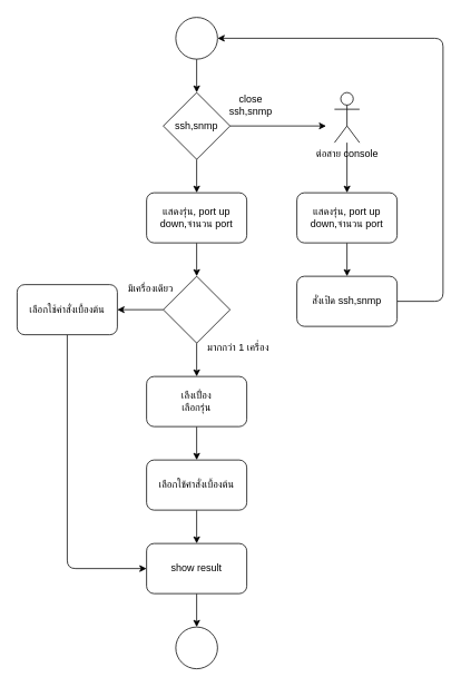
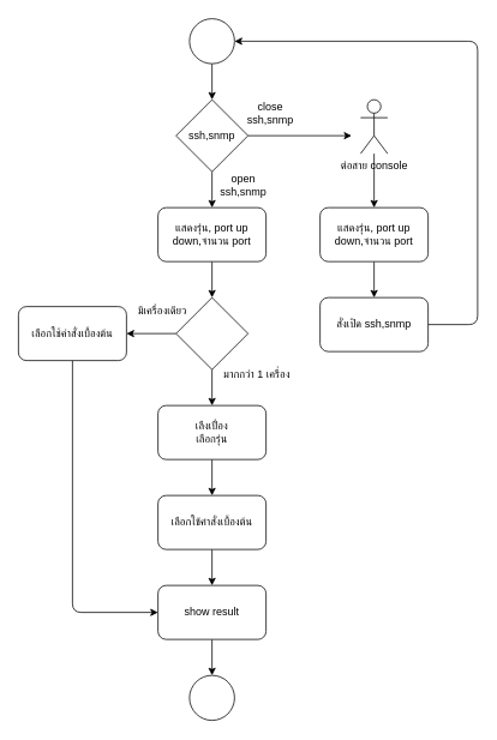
  <mxCell id="0" />
  <mxCell id="1" parent="0" />
  <mxCell id="2" style="edgeStyle=none;html=1;entryX=0.5;entryY=0;entryDx=0;entryDy=0;" edge="1" parent="1" source="3" target="6"><mxGeometry relative="1" as="geometry" /></mxCell>
  <mxCell id="3" value="" style="ellipse;whiteSpace=wrap;html=1;aspect=fixed;" vertex="1" parent="1"><mxGeometry x="210" y="20" width="50" height="50" as="geometry" /></mxCell>
  <mxCell id="4" style="edgeStyle=none;html=1;entryX=0.5;entryY=0;entryDx=0;entryDy=0;" edge="1" parent="1" source="6" target="8"><mxGeometry relative="1" as="geometry" /></mxCell>
  <mxCell id="5" style="edgeStyle=none;html=1;" edge="1" parent="1" source="6"><mxGeometry relative="1" as="geometry"><mxPoint x="390" y="150" as="targetPoint" /></mxGeometry></mxCell>
  <mxCell id="6" value="ssh,snmp" style="rhombus;whiteSpace=wrap;html=1;" vertex="1" parent="1"><mxGeometry x="195" y="110" width="80" height="80" as="geometry" /></mxCell>
  <mxCell id="7" style="edgeStyle=none;html=1;entryX=0.5;entryY=0;entryDx=0;entryDy=0;" edge="1" parent="1" source="8"><mxGeometry relative="1" as="geometry"><mxPoint x="235" y="330" as="targetPoint" /></mxGeometry></mxCell>
  <mxCell id="8" value="แสดงรุ่น, port up down,จำนวน port" style="rounded=1;whiteSpace=wrap;html=1;" vertex="1" parent="1"><mxGeometry x="175" y="230" width="120" height="60" as="geometry" /></mxCell>
  <mxCell id="9" style="edgeStyle=none;html=1;entryX=0.5;entryY=0;entryDx=0;entryDy=0;" edge="1" parent="1" source="10" target="16"><mxGeometry relative="1" as="geometry" /></mxCell>
  <mxCell id="10" value="แสดงรุ่น, port up down,จำนวน port" style="rounded=1;whiteSpace=wrap;html=1;" vertex="1" parent="1"><mxGeometry x="355" y="230" width="120" height="60" as="geometry" /></mxCell>
+ <mxCell id="11" value="open ssh,snmp" style="text;html=1;strokeColor=none;fillColor=none;align=center;verticalAlign=middle;whiteSpace=wrap;rounded=0;" vertex="1" parent="1"><mxGeometry x="240" y="190" width="60" height="30" as="geometry" /></mxCell>
  <mxCell id="12" value="close ssh,snmp" style="text;html=1;strokeColor=none;fillColor=none;align=center;verticalAlign=middle;whiteSpace=wrap;rounded=0;" vertex="1" parent="1"><mxGeometry x="270" y="110" width="60" height="30" as="geometry" /></mxCell>
  <mxCell id="13" style="edgeStyle=none;html=1;entryX=0.5;entryY=0;entryDx=0;entryDy=0;" edge="1" parent="1" source="14" target="10"><mxGeometry relative="1" as="geometry" /></mxCell>
  <mxCell id="14" value="ต่อสาย console" style="shape=umlActor;verticalLabelPosition=bottom;verticalAlign=top;html=1;outlineConnect=0;" vertex="1" parent="1"><mxGeometry x="400" y="110" width="30" height="60" as="geometry" /></mxCell>
  <mxCell id="15" style="edgeStyle=none;html=1;entryX=1;entryY=0.5;entryDx=0;entryDy=0;" edge="1" parent="1" source="16" target="3"><mxGeometry relative="1" as="geometry"><mxPoint x="530" y="40" as="targetPoint" /><Array as="points"><mxPoint x="530" y="360" /><mxPoint x="530" y="45" /></Array></mxGeometry></mxCell>
  <mxCell id="16" value="สั่งเปิด ssh,snmp" style="rounded=1;whiteSpace=wrap;html=1;" vertex="1" parent="1"><mxGeometry x="355" y="330" width="120" height="60" as="geometry" /></mxCell>
  <mxCell id="17" style="edgeStyle=none;html=1;entryX=0.5;entryY=0;entryDx=0;entryDy=0;" edge="1" parent="1" source="19" target="21"><mxGeometry relative="1" as="geometry" /></mxCell>
  <mxCell id="18" value="" style="edgeStyle=none;html=1;" edge="1" parent="1" source="19" target="23"><mxGeometry relative="1" as="geometry" /></mxCell>
  <mxCell id="19" value="" style="rhombus;whiteSpace=wrap;html=1;" vertex="1" parent="1"><mxGeometry x="195" y="330" width="80" height="80" as="geometry" /></mxCell>
  <mxCell id="20" value="" style="edgeStyle=none;html=1;" edge="1" parent="1" source="21" target="27"><mxGeometry relative="1" as="geometry" /></mxCell>
  <mxCell id="21" value="เลืงเปื่อง&lt;br&gt;เลือกรุ่น" style="rounded=1;whiteSpace=wrap;html=1;" vertex="1" parent="1"><mxGeometry x="175" y="450" width="120" height="60" as="geometry" /></mxCell>
  <mxCell id="22" style="edgeStyle=none;html=1;entryX=0;entryY=0.5;entryDx=0;entryDy=0;" edge="1" parent="1" source="23" target="29"><mxGeometry relative="1" as="geometry"><Array as="points"><mxPoint x="80" y="680" /></Array></mxGeometry></mxCell>
  <mxCell id="23" value="เลือกใช้คำสั่งเบื้องต้น" style="rounded=1;whiteSpace=wrap;html=1;" vertex="1" parent="1"><mxGeometry x="20" y="340" width="120" height="60" as="geometry" /></mxCell>
  <mxCell id="24" value="มากกว่า 1 เครื่อง" style="text;html=1;strokeColor=none;fillColor=none;align=center;verticalAlign=middle;whiteSpace=wrap;rounded=0;" vertex="1" parent="1"><mxGeometry x="240" y="400" width="90" height="30" as="geometry" /></mxCell>
  <mxCell id="25" value="มีเครื่องเดียว" style="text;html=1;strokeColor=none;fillColor=none;align=center;verticalAlign=middle;whiteSpace=wrap;rounded=0;" vertex="1" parent="1"><mxGeometry x="140" y="330" width="80" height="30" as="geometry" /></mxCell>
  <mxCell id="26" value="" style="edgeStyle=none;html=1;" edge="1" parent="1" source="27" target="29"><mxGeometry relative="1" as="geometry" /></mxCell>
  <mxCell id="27" value="เลือกใช้คำสั่งเบื้องต้น" style="rounded=1;whiteSpace=wrap;html=1;" vertex="1" parent="1"><mxGeometry x="175" y="550" width="120" height="60" as="geometry" /></mxCell>
  <mxCell id="28" value="" style="edgeStyle=none;html=1;" edge="1" parent="1" source="29" target="30"><mxGeometry relative="1" as="geometry" /></mxCell>
  <mxCell id="29" value="show result" style="rounded=1;whiteSpace=wrap;html=1;" vertex="1" parent="1"><mxGeometry x="175" y="650" width="120" height="60" as="geometry" /></mxCell>
  <mxCell id="30" value="" style="ellipse;whiteSpace=wrap;html=1;aspect=fixed;" vertex="1" parent="1"><mxGeometry x="210" y="750" width="50" height="50" as="geometry" /></mxCell>
